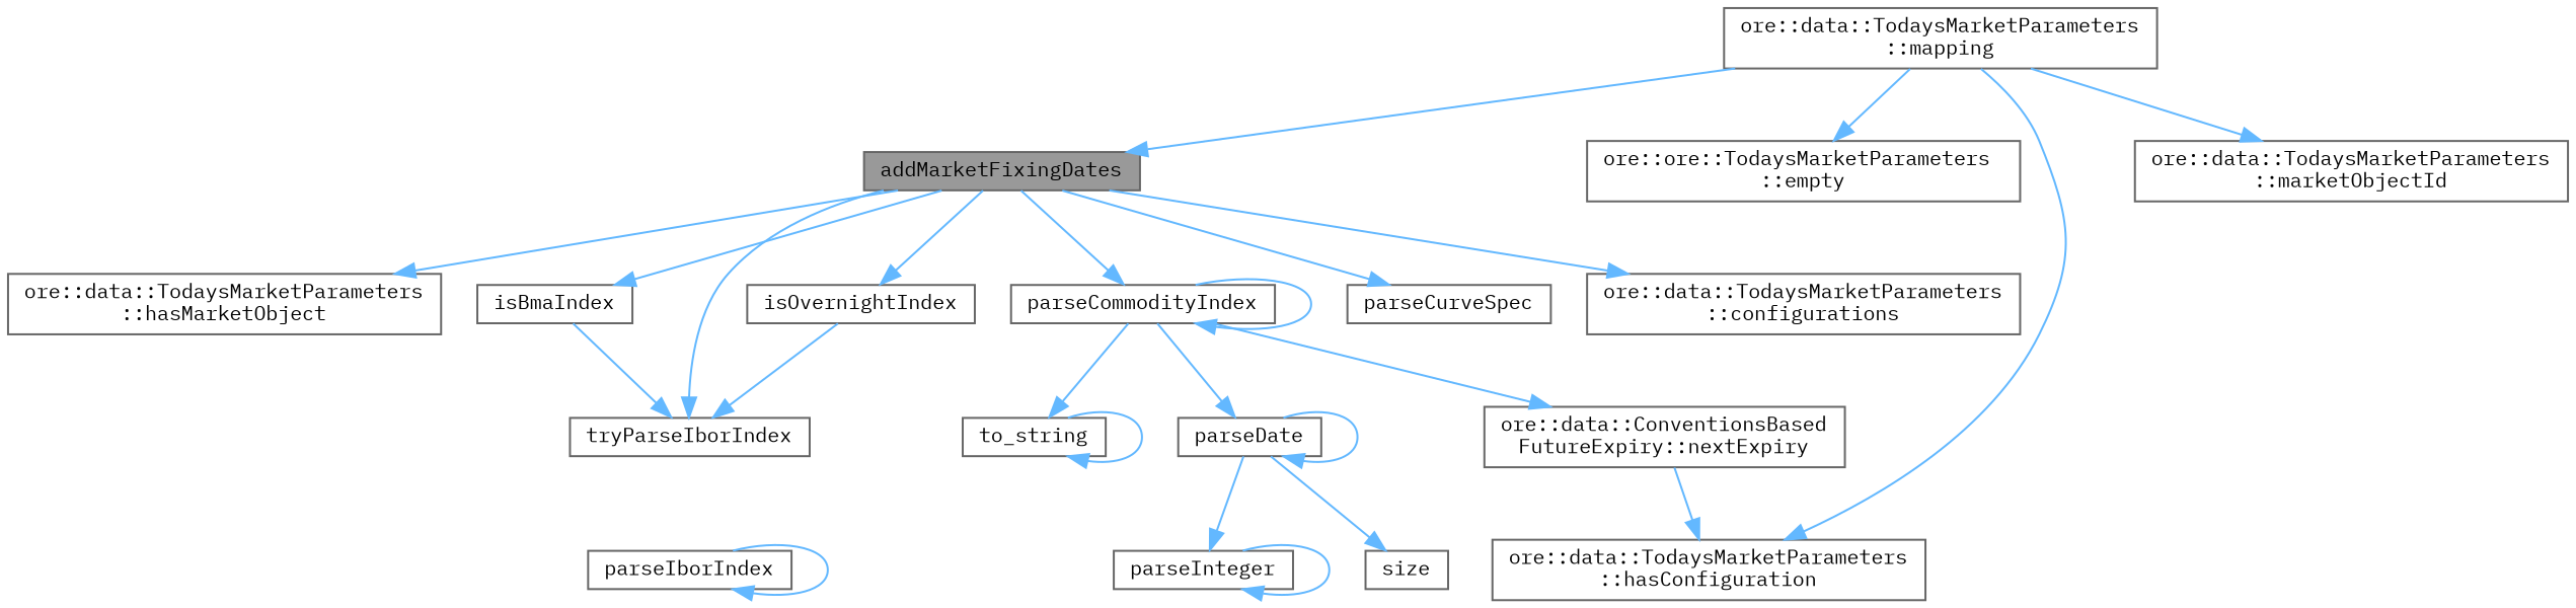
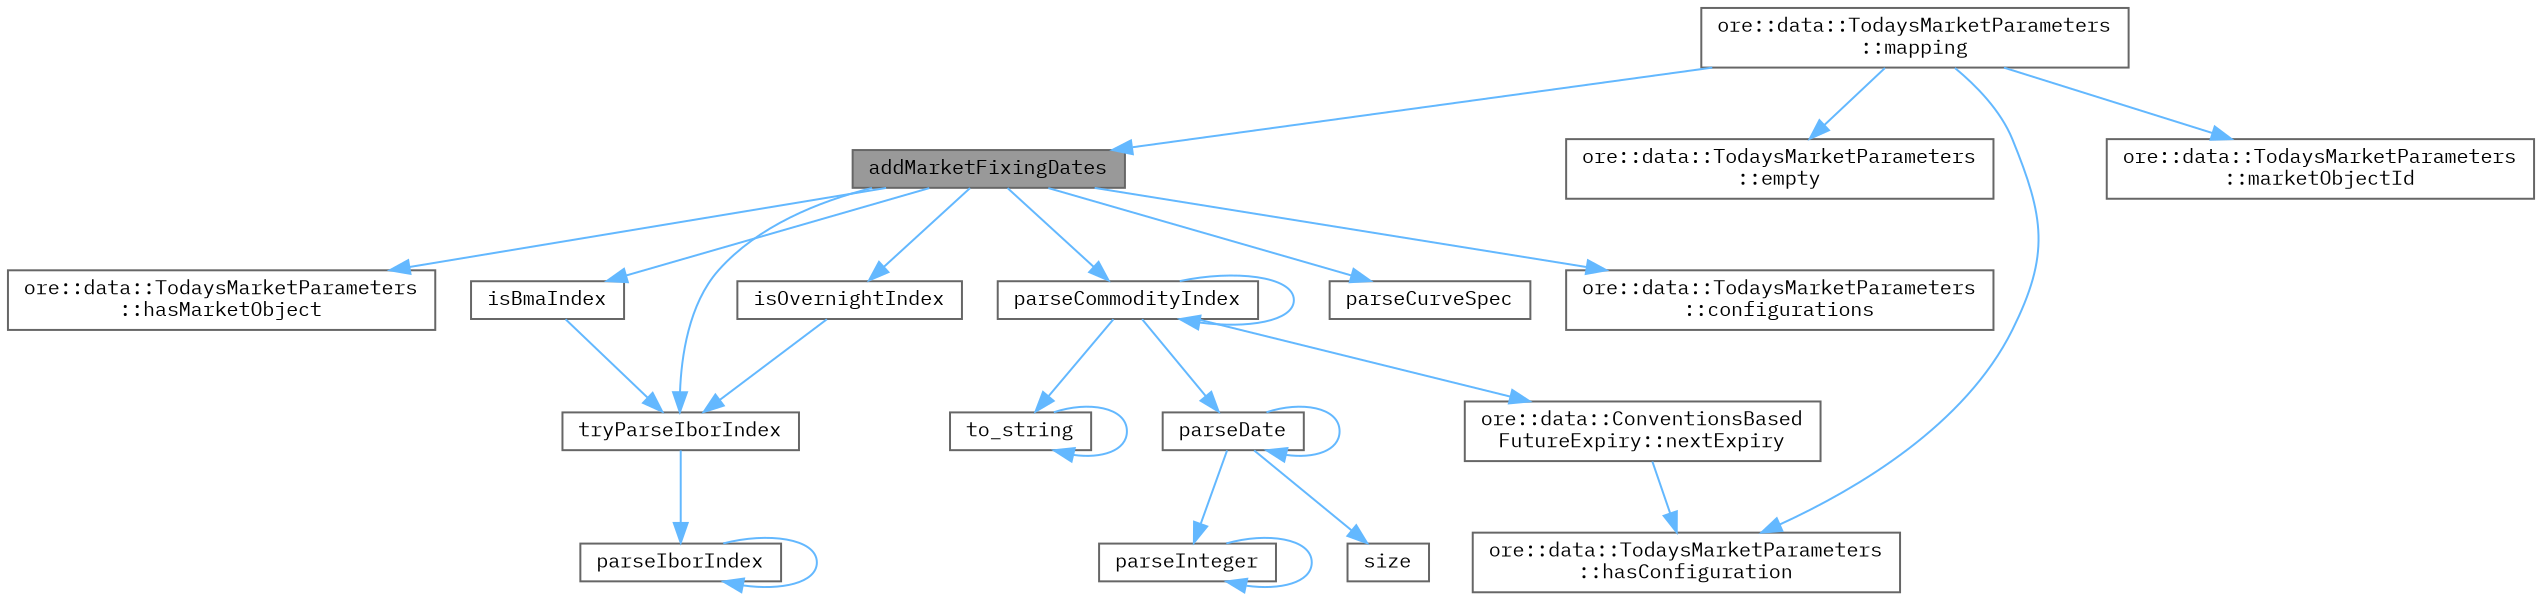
  digraph {
    fontname="IBM Plex Mono"
    rankdir=TB
    node [color=grey40 fillcolor=white fontname="IBM Plex Mono" fontsize=10 shape=box style=filled]
    edge [color=steelblue1 fontname="IBM Plex Mono" fontsize=10 labelfontname=Helvetica labelfontsize=10 style=solid]
    n1 [color=gray40 fillcolor=grey60 fontcolor=black height=0.2 label=addMarketFixingDates width=0.4]
    n2 [height=0.2 label="ore::data::TodaysMarketParameters\l::configurations" width=0.4]
    n3 [height=0.2 label="ore::data::TodaysMarketParameters\l::hasMarketObject" width=0.4]
    n4 [height=0.2 label=isBmaIndex width=0.4]
    n5 [height=0.2 label=tryParseIborIndex width=0.4]
    n6 [height=0.2 label=isOvernightIndex width=0.4]
    n7 [height=0.2 label=parseCommodityIndex width=0.4]
    n8 [height=0.2 label=parseCurveSpec width=0.4]
    n9 [height=0.2 label=parseIborIndex width=0.4]
    n10 [height=0.2 label="ore::data::TodaysMarketParameters\l::mapping" width=0.4]
-   n11 [height=0.2 label="ore::ore::TodaysMarketParameters\l::empty" width=0.4]
+   n11 [height=0.2 label="ore::data::TodaysMarketParameters\l::empty" width=0.4]
    n12 [height=0.2 label="ore::data::TodaysMarketParameters\l::hasConfiguration" width=0.4]
    n13 [height=0.2 label="ore::data::TodaysMarketParameters\l::marketObjectId" width=0.4]
    n14 [height=0.2 label="ore::data::ConventionsBased\lFutureExpiry::nextExpiry" width=0.4]
    n15 [height=0.2 label=parseDate width=0.4]
    n16 [height=0.2 label=to_string width=0.4]
    n17 [height=0.2 label=parseInteger width=0.4]
    n18 [height=0.2 label=size width=0.4]
    n1 -> n2
    n1 -> n3
    n1 -> n4
    n1 -> n5
    n1 -> n6
    n1 -> n7
    n1 -> n8
    n4 -> n5
+   n5 -> n9
    n6 -> n5
    n7 -> n7
    n7 -> n14
    n7 -> n15
    n7 -> n16
    n9 -> n9
    n10 -> n1
    n10 -> n11
    n10 -> n12
    n10 -> n13
    n14 -> n12
    n15 -> n15
    n15 -> n17
    n15 -> n18
    n16 -> n16
    n17 -> n17
  }
